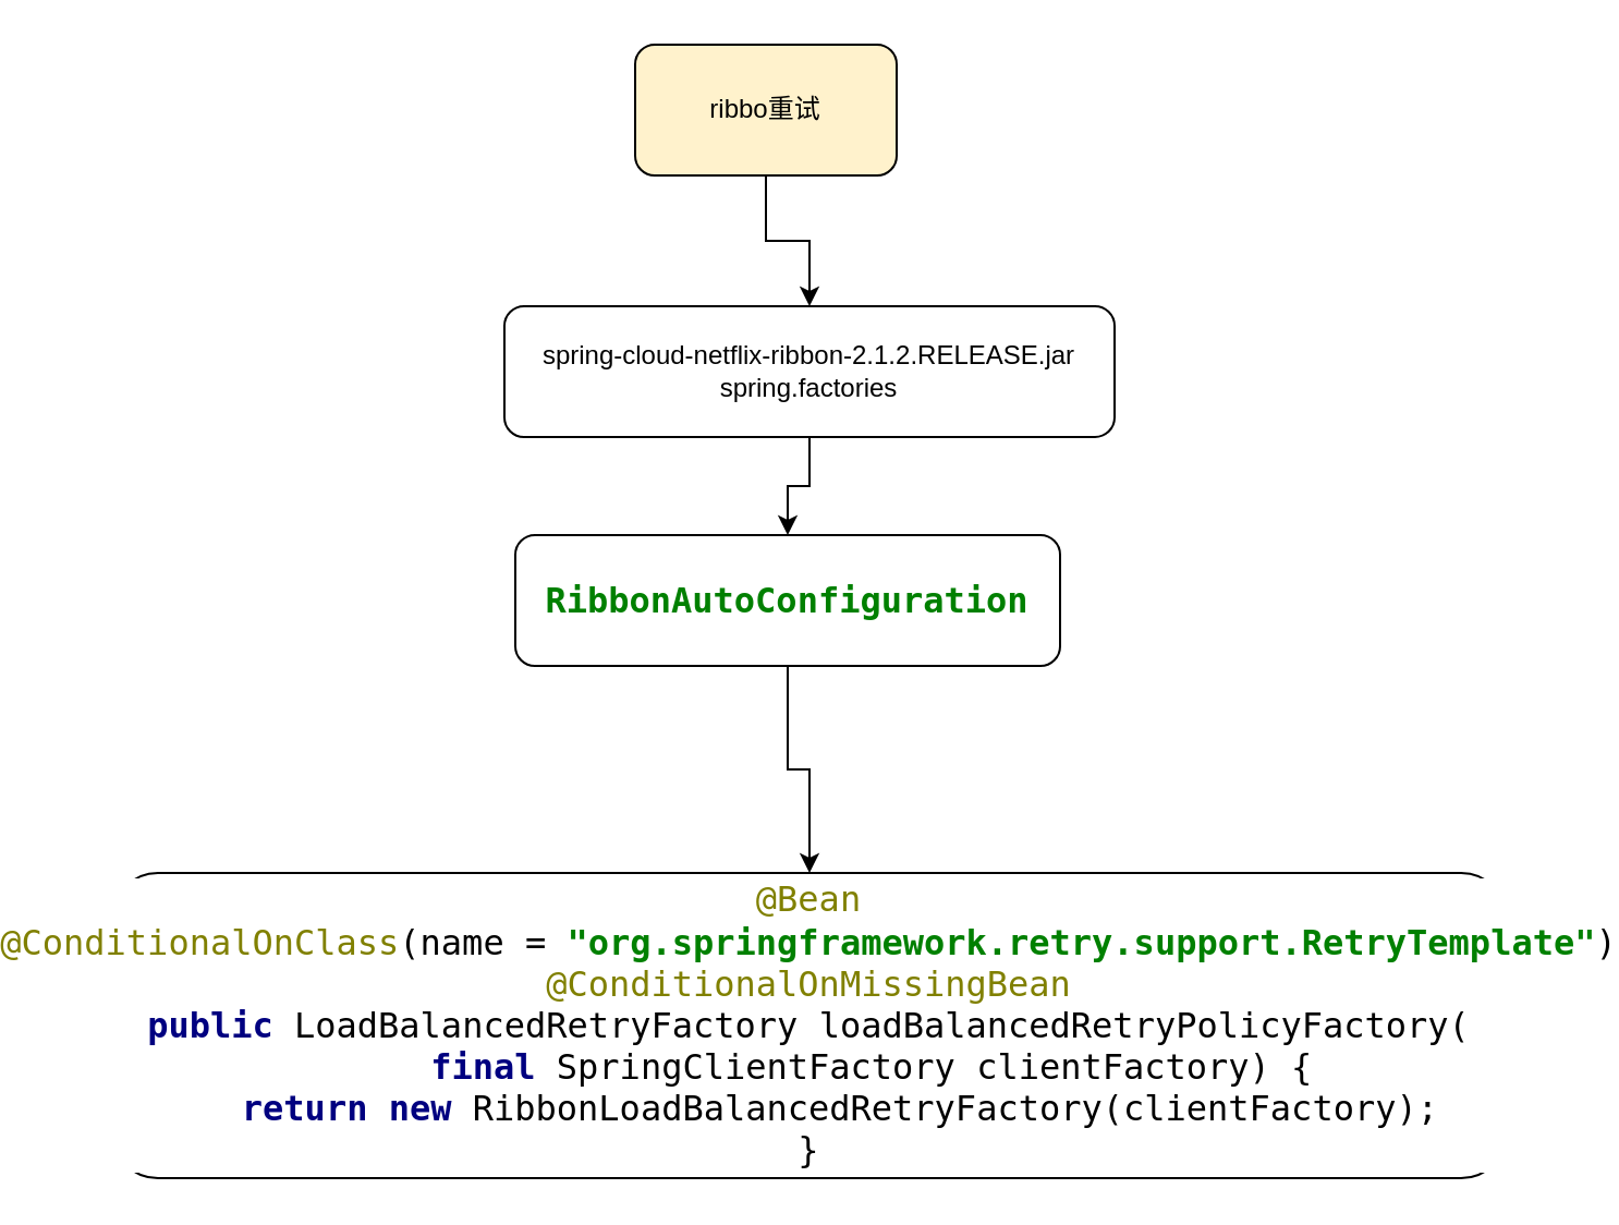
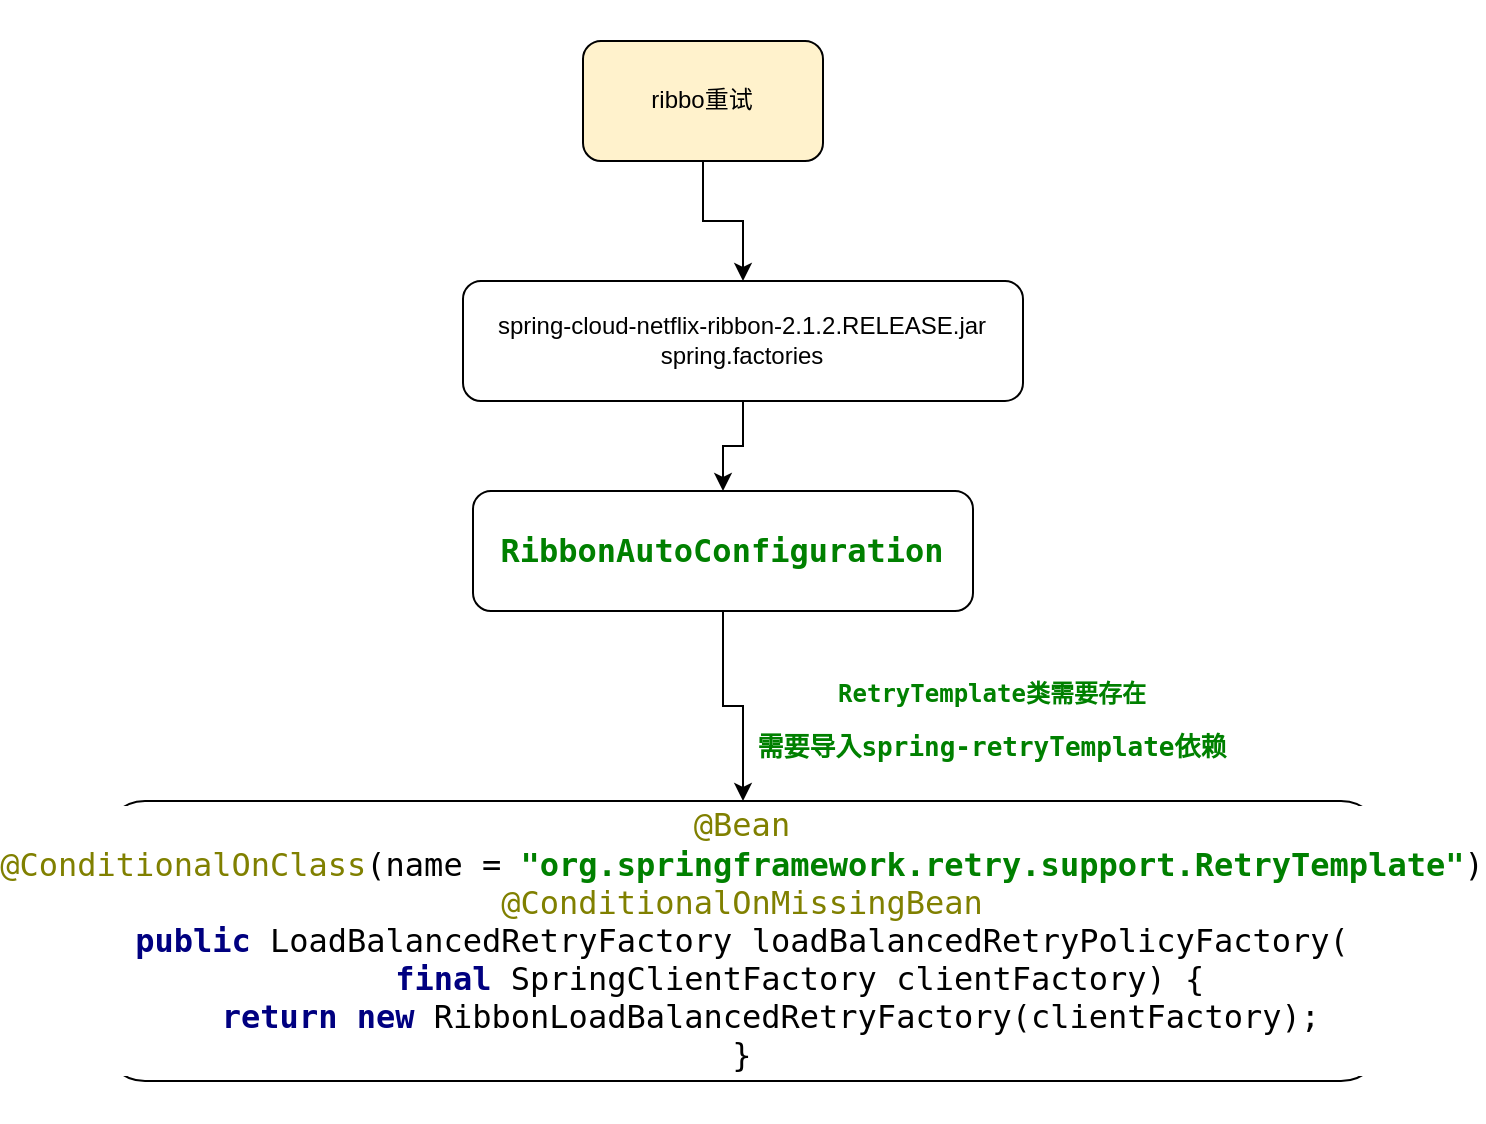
  <mxCell id="0" />
  <mxCell id="1" parent="0" />
  <mxCell id="2" style="edgeStyle=orthogonalEdgeStyle;rounded=0;orthogonalLoop=1;jettySize=auto;html=1;" edge="1" parent="1" source="3" target="5"><mxGeometry relative="1" as="geometry" /></mxCell>
  <mxCell id="3" value="ribbo重试" style="rounded=1;whiteSpace=wrap;html=1;fillColor=#fff2cc;" vertex="1" parent="1"><mxGeometry x="260" y="20" width="120" height="60" as="geometry" /></mxCell>
  <mxCell id="4" style="edgeStyle=orthogonalEdgeStyle;rounded=0;orthogonalLoop=1;jettySize=auto;html=1;entryX=0.5;entryY=0;entryDx=0;entryDy=0;" edge="1" parent="1" source="5" target="7"><mxGeometry relative="1" as="geometry" /></mxCell>
  <mxCell id="5" value="&lt;span&gt;spring-cloud-netflix-ribbon-2.1.2.RELEASE.jar&lt;/span&gt;&lt;br&gt;&lt;span&gt;spring.factories&lt;/span&gt;" style="rounded=1;whiteSpace=wrap;html=1;" vertex="1" parent="1"><mxGeometry x="200" y="140" width="280" height="60" as="geometry" /></mxCell>
  <mxCell id="6" style="edgeStyle=orthogonalEdgeStyle;rounded=0;orthogonalLoop=1;jettySize=auto;html=1;entryX=0.5;entryY=0;entryDx=0;entryDy=0;" edge="1" parent="1" source="7" target="8"><mxGeometry relative="1" as="geometry" /></mxCell>
  <mxCell id="7" value="&lt;pre style=&quot;background-color: rgb(255 , 255 , 255) ; font-size: 12pt&quot;&gt;&lt;span style=&quot;color: rgb(0 , 128 , 0) ; font-weight: bold&quot;&gt;RibbonAutoConfiguration&lt;/span&gt;&lt;/pre&gt;" style="rounded=1;whiteSpace=wrap;html=1;" vertex="1" parent="1"><mxGeometry x="205" y="245" width="250" height="60" as="geometry" /></mxCell>
  <mxCell id="8" value="&lt;pre style=&quot;background-color: rgb(255 , 255 , 255) ; font-size: 12pt&quot;&gt;&lt;span style=&quot;color: #808000&quot;&gt;@Bean&lt;br&gt;&lt;/span&gt;&lt;span style=&quot;color: #808000&quot;&gt;@ConditionalOnClass&lt;/span&gt;(name = &lt;span style=&quot;color: #008000 ; font-weight: bold&quot;&gt;&quot;org.springframework.retry.support.RetryTemplate&quot;&lt;/span&gt;)&lt;br&gt;&lt;span style=&quot;color: #808000&quot;&gt;@ConditionalOnMissingBean&lt;br&gt;&lt;/span&gt;&lt;span style=&quot;color: #000080 ; font-weight: bold&quot;&gt;public &lt;/span&gt;LoadBalancedRetryFactory loadBalancedRetryPolicyFactory(&lt;br&gt;      &lt;span style=&quot;color: #000080 ; font-weight: bold&quot;&gt;final &lt;/span&gt;SpringClientFactory clientFactory) {&lt;br&gt;   &lt;span style=&quot;color: #000080 ; font-weight: bold&quot;&gt;return new &lt;/span&gt;RibbonLoadBalancedRetryFactory(clientFactory);&lt;br&gt;}&lt;/pre&gt;" style="rounded=1;whiteSpace=wrap;html=1;" vertex="1" parent="1"><mxGeometry x="20" y="400" width="640" height="140" as="geometry" /></mxCell>
+ <mxCell id="9" value="&lt;pre style=&quot;background-color: rgb(255 , 255 , 255)&quot;&gt;&lt;span style=&quot;color: rgb(0 , 128 , 0) ; font-weight: bold&quot;&gt;&lt;font style=&quot;font-size: 12px&quot;&gt;RetryTemplate类需要存在&lt;/font&gt;&lt;/span&gt;&lt;/pre&gt;&lt;pre style=&quot;background-color: rgb(255 , 255 , 255)&quot;&gt;&lt;span style=&quot;color: rgb(0 , 128 , 0) ; font-weight: bold&quot;&gt;&lt;font size=&quot;3&quot;&gt;需要导入spring-retryTemplate依赖&lt;/font&gt;&lt;/span&gt;&lt;/pre&gt;" style="text;html=1;strokeColor=none;fillColor=none;align=center;verticalAlign=middle;whiteSpace=wrap;rounded=0;" vertex="1" parent="1"><mxGeometry x="320" y="330" width="290" height="60" as="geometry" /></mxCell>
